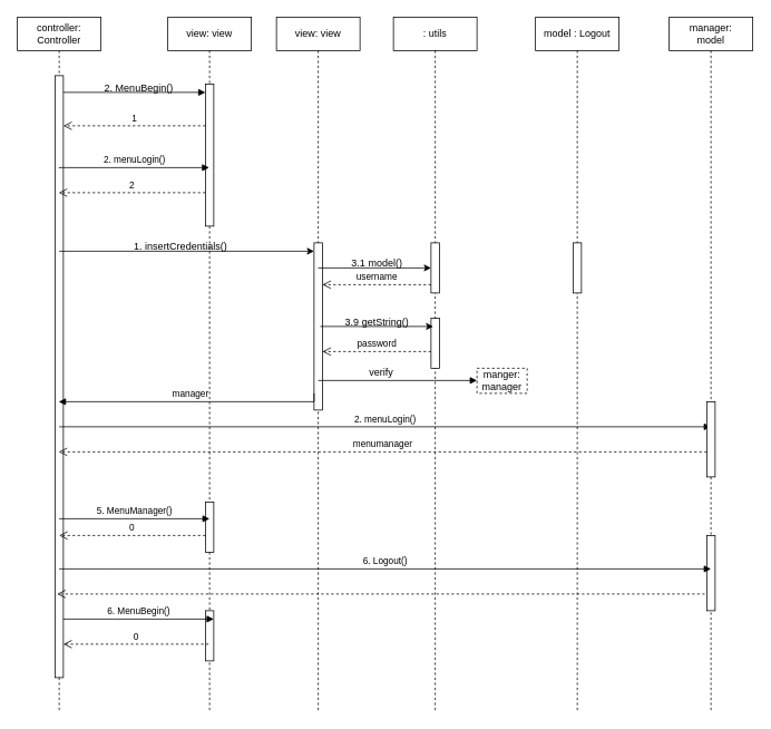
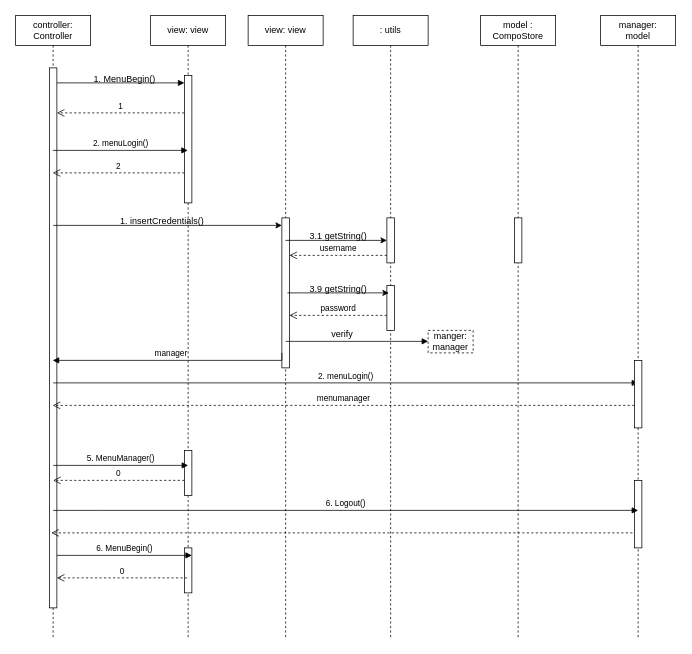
  <mxCell id="0" />
  <mxCell id="1" parent="0" />
  <mxCell id="2" value="controller:&lt;div&gt;Controller&lt;/div&gt;" style="shape=umlLifeline;perimeter=lifelinePerimeter;whiteSpace=wrap;html=1;container=0;dropTarget=0;collapsible=0;recursiveResize=0;outlineConnect=0;portConstraint=eastwest;newEdgeStyle={&quot;edgeStyle&quot;:&quot;elbowEdgeStyle&quot;,&quot;elbow&quot;:&quot;vertical&quot;,&quot;curved&quot;:0,&quot;rounded&quot;:0};" parent="1" vertex="1"><mxGeometry x="20" y="20" width="100" height="830" as="geometry" /></mxCell>
  <mxCell id="3" value="" style="html=1;points=[];perimeter=orthogonalPerimeter;outlineConnect=0;targetShapes=umlLifeline;portConstraint=eastwest;newEdgeStyle={&quot;edgeStyle&quot;:&quot;elbowEdgeStyle&quot;,&quot;elbow&quot;:&quot;vertical&quot;,&quot;curved&quot;:0,&quot;rounded&quot;:0};" parent="2" vertex="1"><mxGeometry x="45" y="70" width="10" height="720" as="geometry" /></mxCell>
  <mxCell id="4" value="view: view" style="shape=umlLifeline;perimeter=lifelinePerimeter;whiteSpace=wrap;html=1;container=0;dropTarget=0;collapsible=0;recursiveResize=0;outlineConnect=0;portConstraint=eastwest;newEdgeStyle={&quot;edgeStyle&quot;:&quot;elbowEdgeStyle&quot;,&quot;elbow&quot;:&quot;vertical&quot;,&quot;curved&quot;:0,&quot;rounded&quot;:0};" parent="1" vertex="1"><mxGeometry x="200" y="20" width="100" height="830" as="geometry" /></mxCell>
  <mxCell id="5" value="" style="html=1;points=[];perimeter=orthogonalPerimeter;outlineConnect=0;targetShapes=umlLifeline;portConstraint=eastwest;newEdgeStyle={&quot;edgeStyle&quot;:&quot;elbowEdgeStyle&quot;,&quot;elbow&quot;:&quot;vertical&quot;,&quot;curved&quot;:0,&quot;rounded&quot;:0};" parent="4" vertex="1"><mxGeometry x="45" y="80" width="10" height="170" as="geometry" /></mxCell>
  <mxCell id="6" value="" style="html=1;points=[];perimeter=orthogonalPerimeter;outlineConnect=0;targetShapes=umlLifeline;portConstraint=eastwest;newEdgeStyle={&quot;edgeStyle&quot;:&quot;elbowEdgeStyle&quot;,&quot;elbow&quot;:&quot;vertical&quot;,&quot;curved&quot;:0,&quot;rounded&quot;:0};" vertex="1" parent="4"><mxGeometry x="45" y="580" width="10" height="60" as="geometry" /></mxCell>
  <mxCell id="7" value="" style="html=1;points=[];perimeter=orthogonalPerimeter;outlineConnect=0;targetShapes=umlLifeline;portConstraint=eastwest;newEdgeStyle={&quot;edgeStyle&quot;:&quot;elbowEdgeStyle&quot;,&quot;elbow&quot;:&quot;vertical&quot;,&quot;curved&quot;:0,&quot;rounded&quot;:0};" vertex="1" parent="4"><mxGeometry x="45" y="710" width="10" height="60" as="geometry" /></mxCell>
  <mxCell id="8" value="" style="html=1;verticalAlign=bottom;endArrow=block;edgeStyle=elbowEdgeStyle;elbow=vertical;curved=0;rounded=0;" parent="1" source="3" target="5" edge="1"><mxGeometry relative="1" as="geometry"><mxPoint x="175" y="120" as="sourcePoint" /><Array as="points"><mxPoint x="160" y="110" /></Array></mxGeometry></mxCell>
  <mxCell id="9" value="1" style="html=1;verticalAlign=bottom;endArrow=open;dashed=1;endSize=8;edgeStyle=elbowEdgeStyle;elbow=vertical;curved=0;rounded=0;" parent="1" source="5" target="3" edge="1"><mxGeometry relative="1" as="geometry"><mxPoint x="175" y="195" as="targetPoint" /><Array as="points"><mxPoint x="150" y="150" /><mxPoint x="180" y="160" /><mxPoint x="170" y="270" /></Array></mxGeometry></mxCell>
- <mxCell id="10" value="2. MenuBegin()" style="text;html=1;align=center;verticalAlign=middle;resizable=0;points=[];autosize=1;strokeColor=none;fillColor=none;" vertex="1" parent="1"><mxGeometry x="110" y="90" width="110" height="30" as="geometry" /></mxCell>
+ <mxCell id="10" value="1. MenuBegin()" style="text;html=1;align=center;verticalAlign=middle;resizable=0;points=[];autosize=1;strokeColor=none;fillColor=none;" vertex="1" parent="1"><mxGeometry x="110" y="90" width="110" height="30" as="geometry" /></mxCell>
  <mxCell id="11" value="2" style="html=1;verticalAlign=bottom;endArrow=open;dashed=1;endSize=8;edgeStyle=elbowEdgeStyle;elbow=vertical;curved=0;rounded=0;" parent="1" source="5" target="2" edge="1"><mxGeometry relative="1" as="geometry"><mxPoint x="155" y="225" as="targetPoint" /><Array as="points"><mxPoint x="130" y="230" /><mxPoint x="160" y="220" /></Array><mxPoint x="240" y="190" as="sourcePoint" /></mxGeometry></mxCell>
  <mxCell id="12" value="view: view" style="shape=umlLifeline;perimeter=lifelinePerimeter;whiteSpace=wrap;html=1;container=0;dropTarget=0;collapsible=0;recursiveResize=0;outlineConnect=0;portConstraint=eastwest;newEdgeStyle={&quot;edgeStyle&quot;:&quot;elbowEdgeStyle&quot;,&quot;elbow&quot;:&quot;vertical&quot;,&quot;curved&quot;:0,&quot;rounded&quot;:0};" vertex="1" parent="1"><mxGeometry x="330" y="20" width="100" height="830" as="geometry" /></mxCell>
  <mxCell id="13" value="" style="html=1;points=[];perimeter=orthogonalPerimeter;outlineConnect=0;targetShapes=umlLifeline;portConstraint=eastwest;newEdgeStyle={&quot;edgeStyle&quot;:&quot;elbowEdgeStyle&quot;,&quot;elbow&quot;:&quot;vertical&quot;,&quot;curved&quot;:0,&quot;rounded&quot;:0};" vertex="1" parent="12"><mxGeometry x="45" y="270" width="10" height="200" as="geometry" /></mxCell>
  <mxCell id="14" value="" style="endArrow=classic;html=1;rounded=0;verticalAlign=bottom;" edge="1" parent="1" target="13"><mxGeometry width="50" height="50" relative="1" as="geometry"><mxPoint x="70" y="300" as="sourcePoint" /><mxPoint x="370" y="300" as="targetPoint" /></mxGeometry></mxCell>
  <mxCell id="15" value="1. insertCredentials()" style="text;html=1;align=center;verticalAlign=middle;resizable=0;points=[];autosize=1;strokeColor=none;fillColor=none;" vertex="1" parent="1"><mxGeometry x="150" y="280" width="130" height="30" as="geometry" /></mxCell>
  <mxCell id="16" value="manager" style="html=1;verticalAlign=bottom;endArrow=block;edgeStyle=elbowEdgeStyle;elbow=vertical;curved=0;rounded=0;" edge="1" parent="1" target="2"><mxGeometry relative="1" as="geometry"><mxPoint x="375" y="470" as="sourcePoint" /><Array as="points"><mxPoint x="150" y="480" /><mxPoint x="260" y="470" /><mxPoint x="285" y="460" /><mxPoint x="255" y="480" /><mxPoint x="275" y="470" /><mxPoint x="325" y="430" /></Array><mxPoint x="69.81" y="470" as="targetPoint" /></mxGeometry></mxCell>
  <mxCell id="17" value="&lt;div&gt;&lt;br&gt;&lt;/div&gt;&lt;div&gt;&lt;br&gt;&lt;/div&gt;" style="edgeLabel;html=1;align=center;verticalAlign=middle;resizable=0;points=[];" vertex="1" connectable="0" parent="16"><mxGeometry x="-0.434" y="1" relative="1" as="geometry"><mxPoint as="offset" /></mxGeometry></mxCell>
  <mxCell id="18" value=": utils" style="shape=umlLifeline;perimeter=lifelinePerimeter;whiteSpace=wrap;html=1;container=0;dropTarget=0;collapsible=0;recursiveResize=0;outlineConnect=0;portConstraint=eastwest;newEdgeStyle={&quot;edgeStyle&quot;:&quot;elbowEdgeStyle&quot;,&quot;elbow&quot;:&quot;vertical&quot;,&quot;curved&quot;:0,&quot;rounded&quot;:0};" vertex="1" parent="1"><mxGeometry x="470" y="20" width="100" height="830" as="geometry" /></mxCell>
  <mxCell id="19" value="" style="html=1;points=[];perimeter=orthogonalPerimeter;outlineConnect=0;targetShapes=umlLifeline;portConstraint=eastwest;newEdgeStyle={&quot;edgeStyle&quot;:&quot;elbowEdgeStyle&quot;,&quot;elbow&quot;:&quot;vertical&quot;,&quot;curved&quot;:0,&quot;rounded&quot;:0};" vertex="1" parent="18"><mxGeometry x="45" y="270" width="10" height="60" as="geometry" /></mxCell>
  <mxCell id="20" value="" style="html=1;points=[];perimeter=orthogonalPerimeter;outlineConnect=0;targetShapes=umlLifeline;portConstraint=eastwest;newEdgeStyle={&quot;edgeStyle&quot;:&quot;elbowEdgeStyle&quot;,&quot;elbow&quot;:&quot;vertical&quot;,&quot;curved&quot;:0,&quot;rounded&quot;:0};" vertex="1" parent="18"><mxGeometry x="45" y="360" width="10" height="60" as="geometry" /></mxCell>
  <mxCell id="21" value="" style="endArrow=classic;html=1;rounded=0;" edge="1" parent="1"><mxGeometry width="50" height="50" relative="1" as="geometry"><mxPoint x="379.81" y="320" as="sourcePoint" /><mxPoint x="515" y="320" as="targetPoint" /></mxGeometry></mxCell>
- <mxCell id="22" value="3.1 model()" style="text;html=1;align=center;verticalAlign=middle;resizable=0;points=[];autosize=1;strokeColor=none;fillColor=none;" vertex="1" parent="1"><mxGeometry x="400" y="300" width="100" height="30" as="geometry" /></mxCell>
+ <mxCell id="22" value="3.1 getString()" style="text;html=1;align=center;verticalAlign=middle;resizable=0;points=[];autosize=1;strokeColor=none;fillColor=none;" vertex="1" parent="1"><mxGeometry x="400" y="300" width="100" height="30" as="geometry" /></mxCell>
  <mxCell id="23" value="username" style="html=1;verticalAlign=bottom;endArrow=open;dashed=1;endSize=8;edgeStyle=elbowEdgeStyle;elbow=vertical;curved=0;rounded=0;" edge="1" parent="1" target="13"><mxGeometry relative="1" as="geometry"><mxPoint x="420" y="340" as="targetPoint" /><Array as="points"><mxPoint x="470" y="340" /></Array><mxPoint x="515" y="340" as="sourcePoint" /></mxGeometry></mxCell>
  <mxCell id="24" value="" style="endArrow=classic;html=1;rounded=0;" edge="1" parent="1"><mxGeometry width="50" height="50" relative="1" as="geometry"><mxPoint x="382.4" y="390" as="sourcePoint" /><mxPoint x="517.59" y="390" as="targetPoint" /></mxGeometry></mxCell>
  <mxCell id="25" value="3.9 getString()" style="text;html=1;align=center;verticalAlign=middle;resizable=0;points=[];autosize=1;strokeColor=none;fillColor=none;" vertex="1" parent="1"><mxGeometry x="400" y="370" width="100" height="30" as="geometry" /></mxCell>
  <mxCell id="26" value="password" style="html=1;verticalAlign=bottom;endArrow=open;dashed=1;endSize=8;edgeStyle=elbowEdgeStyle;elbow=vertical;curved=0;rounded=0;" edge="1" parent="1"><mxGeometry relative="1" as="geometry"><mxPoint x="385" y="420" as="targetPoint" /><Array as="points"><mxPoint x="470" y="420" /></Array><mxPoint x="515" y="420" as="sourcePoint" /></mxGeometry></mxCell>
  <mxCell id="27" value="manger:&lt;div&gt;manager&lt;/div&gt;" style="rounded=0;whiteSpace=wrap;html=1;dashed=1;" vertex="1" parent="1"><mxGeometry x="570" y="440" width="60" height="30" as="geometry" /></mxCell>
  <mxCell id="28" value="" style="html=1;verticalAlign=bottom;endArrow=block;edgeStyle=elbowEdgeStyle;elbow=vertical;curved=0;rounded=0;entryX=0;entryY=0.5;entryDx=0;entryDy=0;" edge="1" parent="1" target="27"><mxGeometry relative="1" as="geometry"><mxPoint x="380" y="454.66" as="sourcePoint" /><Array as="points"><mxPoint x="465" y="454.66" /></Array><mxPoint x="550" y="454.66" as="targetPoint" /></mxGeometry></mxCell>
  <mxCell id="29" value="verify" style="text;html=1;align=center;verticalAlign=middle;resizable=0;points=[];autosize=1;strokeColor=none;fillColor=none;" vertex="1" parent="1"><mxGeometry x="430" y="430" width="50" height="30" as="geometry" /></mxCell>
- <mxCell id="30" value="model : Logout" style="shape=umlLifeline;perimeter=lifelinePerimeter;whiteSpace=wrap;html=1;container=0;dropTarget=0;collapsible=0;recursiveResize=0;outlineConnect=0;portConstraint=eastwest;newEdgeStyle={&quot;edgeStyle&quot;:&quot;elbowEdgeStyle&quot;,&quot;elbow&quot;:&quot;vertical&quot;,&quot;curved&quot;:0,&quot;rounded&quot;:0};" vertex="1" parent="1"><mxGeometry x="640" y="20" width="100" height="830" as="geometry" /></mxCell>
+ <mxCell id="30" value="model : CompoStore" style="shape=umlLifeline;perimeter=lifelinePerimeter;whiteSpace=wrap;html=1;container=0;dropTarget=0;collapsible=0;recursiveResize=0;outlineConnect=0;portConstraint=eastwest;newEdgeStyle={&quot;edgeStyle&quot;:&quot;elbowEdgeStyle&quot;,&quot;elbow&quot;:&quot;vertical&quot;,&quot;curved&quot;:0,&quot;rounded&quot;:0};" vertex="1" parent="1"><mxGeometry x="640" y="20" width="100" height="830" as="geometry" /></mxCell>
  <mxCell id="31" value="" style="html=1;points=[];perimeter=orthogonalPerimeter;outlineConnect=0;targetShapes=umlLifeline;portConstraint=eastwest;newEdgeStyle={&quot;edgeStyle&quot;:&quot;elbowEdgeStyle&quot;,&quot;elbow&quot;:&quot;vertical&quot;,&quot;curved&quot;:0,&quot;rounded&quot;:0};" vertex="1" parent="30"><mxGeometry x="45" y="270" width="10" height="60" as="geometry" /></mxCell>
  <mxCell id="32" value="2. menuLogin()" style="html=1;verticalAlign=bottom;endArrow=block;edgeStyle=elbowEdgeStyle;elbow=vertical;curved=0;rounded=0;" parent="1" source="2" target="4" edge="1"><mxGeometry relative="1" as="geometry"><mxPoint x="230" y="200" as="sourcePoint" /><Array as="points"><mxPoint x="130" y="200" /><mxPoint x="155" y="190" /><mxPoint x="125" y="210" /><mxPoint x="145" y="200" /><mxPoint x="195" y="160" /></Array><mxPoint x="100" y="190" as="targetPoint" /></mxGeometry></mxCell>
  <mxCell id="33" value="&lt;div&gt;&lt;br&gt;&lt;/div&gt;&lt;div&gt;&lt;br&gt;&lt;/div&gt;" style="edgeLabel;html=1;align=center;verticalAlign=middle;resizable=0;points=[];" vertex="1" connectable="0" parent="32"><mxGeometry x="-0.434" y="1" relative="1" as="geometry"><mxPoint as="offset" /></mxGeometry></mxCell>
  <mxCell id="34" value="2. menuLogin()" style="html=1;verticalAlign=bottom;endArrow=block;edgeStyle=elbowEdgeStyle;elbow=vertical;curved=0;rounded=0;" edge="1" parent="1"><mxGeometry relative="1" as="geometry"><mxPoint x="70" y="510" as="sourcePoint" /><Array as="points"><mxPoint x="130" y="510" /><mxPoint x="155" y="500" /><mxPoint x="125" y="520" /><mxPoint x="145" y="510" /><mxPoint x="195" y="470" /></Array><mxPoint x="850" y="510" as="targetPoint" /></mxGeometry></mxCell>
  <mxCell id="35" value="&lt;div&gt;&lt;br&gt;&lt;/div&gt;&lt;div&gt;&lt;br&gt;&lt;/div&gt;" style="edgeLabel;html=1;align=center;verticalAlign=middle;resizable=0;points=[];" vertex="1" connectable="0" parent="34"><mxGeometry x="-0.434" y="1" relative="1" as="geometry"><mxPoint as="offset" /></mxGeometry></mxCell>
  <mxCell id="36" value="manager:&lt;div&gt;model&lt;/div&gt;" style="shape=umlLifeline;perimeter=lifelinePerimeter;whiteSpace=wrap;html=1;container=0;dropTarget=0;collapsible=0;recursiveResize=0;outlineConnect=0;portConstraint=eastwest;newEdgeStyle={&quot;edgeStyle&quot;:&quot;elbowEdgeStyle&quot;,&quot;elbow&quot;:&quot;vertical&quot;,&quot;curved&quot;:0,&quot;rounded&quot;:0};" vertex="1" parent="1"><mxGeometry x="800" y="20" width="100" height="830" as="geometry" /></mxCell>
  <mxCell id="37" value="" style="html=1;points=[];perimeter=orthogonalPerimeter;outlineConnect=0;targetShapes=umlLifeline;portConstraint=eastwest;newEdgeStyle={&quot;edgeStyle&quot;:&quot;elbowEdgeStyle&quot;,&quot;elbow&quot;:&quot;vertical&quot;,&quot;curved&quot;:0,&quot;rounded&quot;:0};" vertex="1" parent="36"><mxGeometry x="45" y="460" width="10" height="90" as="geometry" /></mxCell>
  <mxCell id="38" value="" style="html=1;points=[];perimeter=orthogonalPerimeter;outlineConnect=0;targetShapes=umlLifeline;portConstraint=eastwest;newEdgeStyle={&quot;edgeStyle&quot;:&quot;elbowEdgeStyle&quot;,&quot;elbow&quot;:&quot;vertical&quot;,&quot;curved&quot;:0,&quot;rounded&quot;:0};" vertex="1" parent="36"><mxGeometry x="45" y="620" width="10" height="90" as="geometry" /></mxCell>
  <mxCell id="39" value="menumanager" style="html=1;verticalAlign=bottom;endArrow=open;dashed=1;endSize=8;edgeStyle=elbowEdgeStyle;elbow=vertical;curved=0;rounded=0;" edge="1" parent="1" target="2"><mxGeometry relative="1" as="geometry"><mxPoint x="670" y="540" as="targetPoint" /><Array as="points"><mxPoint x="730" y="540" /><mxPoint x="760" y="530" /></Array><mxPoint x="845" y="540" as="sourcePoint" /></mxGeometry></mxCell>
  <mxCell id="40" value="5. MenuManager()" style="html=1;verticalAlign=bottom;endArrow=block;edgeStyle=elbowEdgeStyle;elbow=vertical;curved=0;rounded=0;" edge="1" parent="1"><mxGeometry relative="1" as="geometry"><mxPoint x="70" y="620" as="sourcePoint" /><Array as="points"><mxPoint x="130" y="620" /><mxPoint x="155" y="610" /><mxPoint x="125" y="630" /><mxPoint x="145" y="620" /><mxPoint x="195" y="580" /></Array><mxPoint x="250" y="620" as="targetPoint" /></mxGeometry></mxCell>
  <mxCell id="41" value="&lt;div&gt;&lt;br&gt;&lt;/div&gt;&lt;div&gt;&lt;br&gt;&lt;/div&gt;" style="edgeLabel;html=1;align=center;verticalAlign=middle;resizable=0;points=[];" vertex="1" connectable="0" parent="40"><mxGeometry x="-0.434" y="1" relative="1" as="geometry"><mxPoint as="offset" /></mxGeometry></mxCell>
  <mxCell id="42" value="0" style="html=1;verticalAlign=bottom;endArrow=open;dashed=1;endSize=8;edgeStyle=elbowEdgeStyle;elbow=vertical;curved=0;rounded=0;" edge="1" parent="1"><mxGeometry relative="1" as="geometry"><mxPoint x="70" y="640" as="targetPoint" /><Array as="points"><mxPoint x="130" y="640" /><mxPoint x="160" y="630" /></Array><mxPoint x="245" y="640" as="sourcePoint" /></mxGeometry></mxCell>
  <mxCell id="43" value="6. MenuBegin()" style="html=1;verticalAlign=bottom;endArrow=block;edgeStyle=elbowEdgeStyle;elbow=vertical;curved=0;rounded=0;" edge="1" parent="1"><mxGeometry relative="1" as="geometry"><mxPoint x="75" y="740" as="sourcePoint" /><Array as="points"><mxPoint x="135" y="740" /><mxPoint x="160" y="730" /><mxPoint x="130" y="750" /><mxPoint x="150" y="740" /><mxPoint x="200" y="700" /></Array><mxPoint x="255" y="740" as="targetPoint" /></mxGeometry></mxCell>
  <mxCell id="44" value="&lt;div&gt;&lt;br&gt;&lt;/div&gt;&lt;div&gt;&lt;br&gt;&lt;/div&gt;" style="edgeLabel;html=1;align=center;verticalAlign=middle;resizable=0;points=[];" vertex="1" connectable="0" parent="43"><mxGeometry x="-0.434" y="1" relative="1" as="geometry"><mxPoint as="offset" /></mxGeometry></mxCell>
  <mxCell id="45" value="0" style="html=1;verticalAlign=bottom;endArrow=open;dashed=1;endSize=8;edgeStyle=elbowEdgeStyle;elbow=vertical;curved=0;rounded=0;" edge="1" parent="1" target="3"><mxGeometry x="0.003" relative="1" as="geometry"><mxPoint x="81.25" y="780" as="targetPoint" /><Array as="points"><mxPoint x="171.25" y="770" /></Array><mxPoint x="248.75" y="770" as="sourcePoint" /><mxPoint as="offset" /></mxGeometry></mxCell>
  <mxCell id="46" value="6. Logout()" style="html=1;verticalAlign=bottom;endArrow=block;edgeStyle=elbowEdgeStyle;elbow=vertical;curved=0;rounded=0;" edge="1" parent="1"><mxGeometry relative="1" as="geometry"><mxPoint x="70" y="680" as="sourcePoint" /><Array as="points"><mxPoint x="130" y="680" /><mxPoint x="155" y="670" /><mxPoint x="125" y="690" /><mxPoint x="145" y="680" /><mxPoint x="195" y="640" /></Array><mxPoint x="850" y="680" as="targetPoint" /></mxGeometry></mxCell>
  <mxCell id="47" value="&lt;div&gt;&lt;br&gt;&lt;/div&gt;&lt;div&gt;&lt;br&gt;&lt;/div&gt;" style="edgeLabel;html=1;align=center;verticalAlign=middle;resizable=0;points=[];" vertex="1" connectable="0" parent="46"><mxGeometry x="-0.434" y="1" relative="1" as="geometry"><mxPoint as="offset" /></mxGeometry></mxCell>
  <mxCell id="48" value="" style="html=1;verticalAlign=bottom;endArrow=open;dashed=1;endSize=8;edgeStyle=elbowEdgeStyle;elbow=vertical;curved=0;rounded=0;" edge="1" parent="1"><mxGeometry relative="1" as="geometry"><mxPoint x="67.5" y="710" as="targetPoint" /><Array as="points"><mxPoint x="727.5" y="710" /><mxPoint x="757.5" y="700" /></Array><mxPoint x="842.5" y="710" as="sourcePoint" /></mxGeometry></mxCell>
